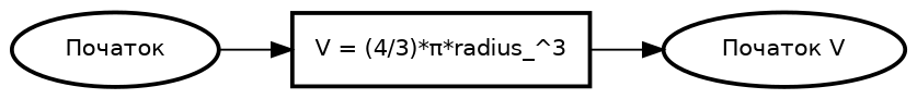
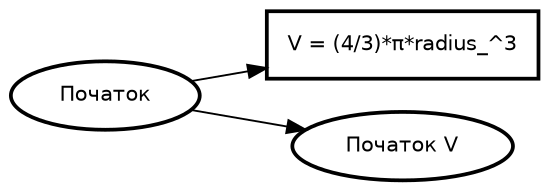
  digraph {
    rankdir=LR
    node [fontname="DejaVu Sans" fontsize=11 margin="0.15,0.1" shape=oval style="solid,bold"]
    n1 [label="Початок"]
    n2 [label="V = (4/3)*π*radius_^3" shape=box]
    n3 [label="Початок V"]
    n1 -> n2
-   n2 -> n3
+   n1 -> n3
  }
